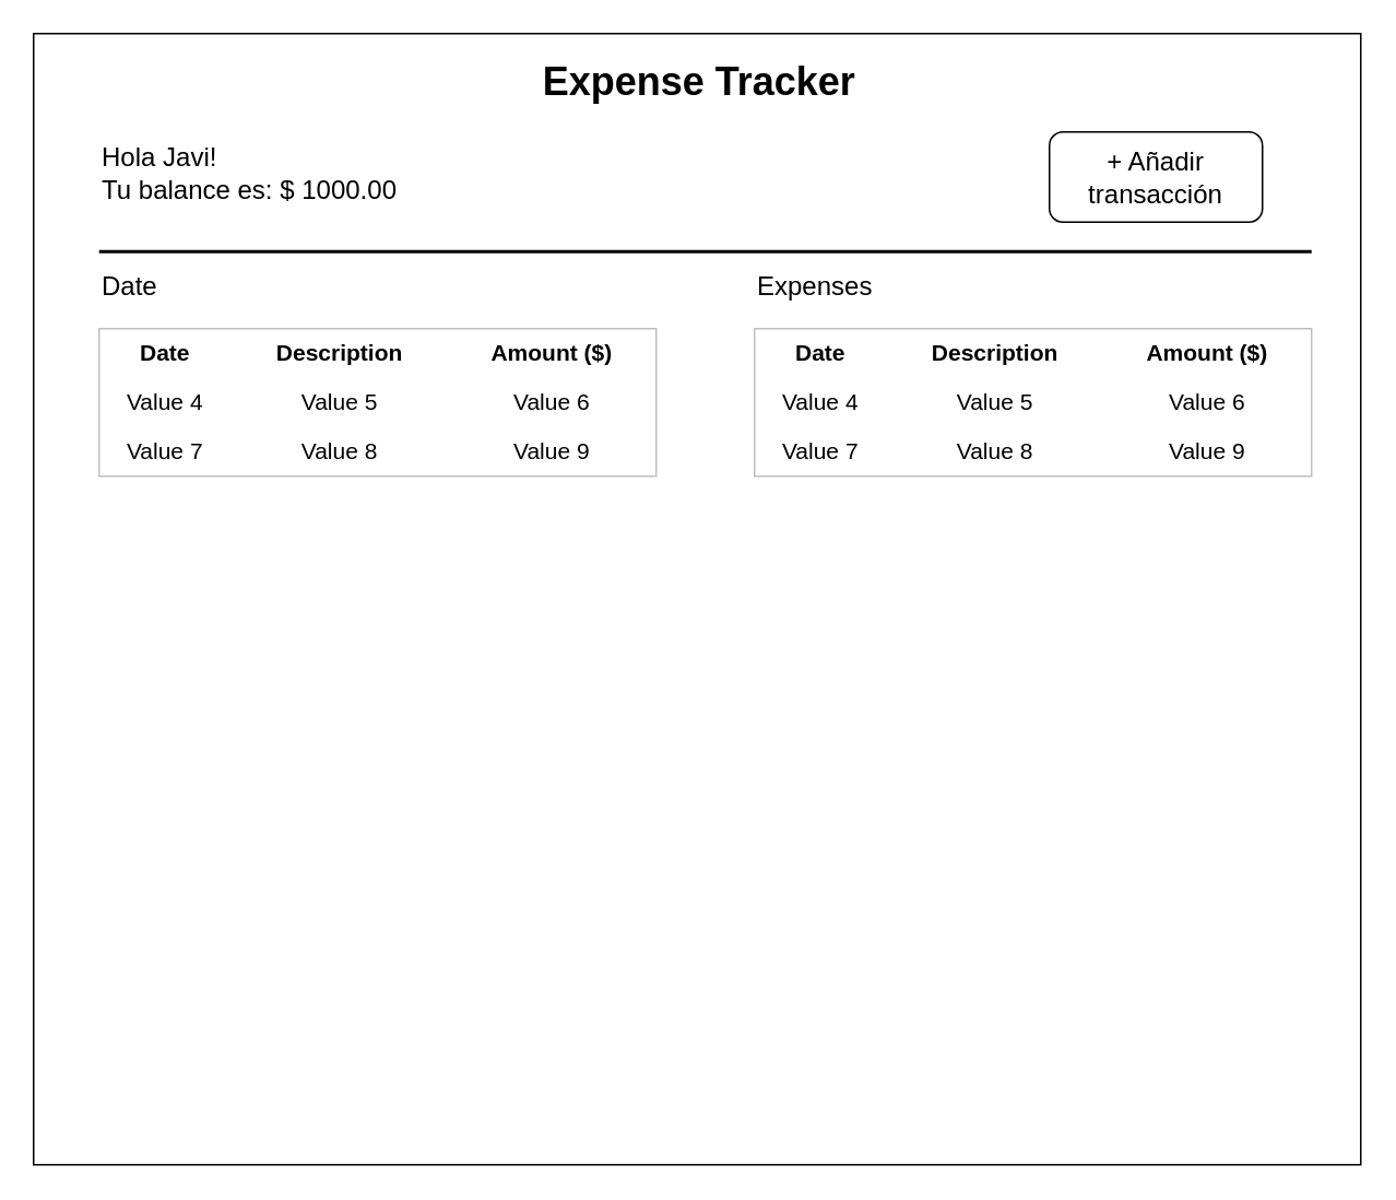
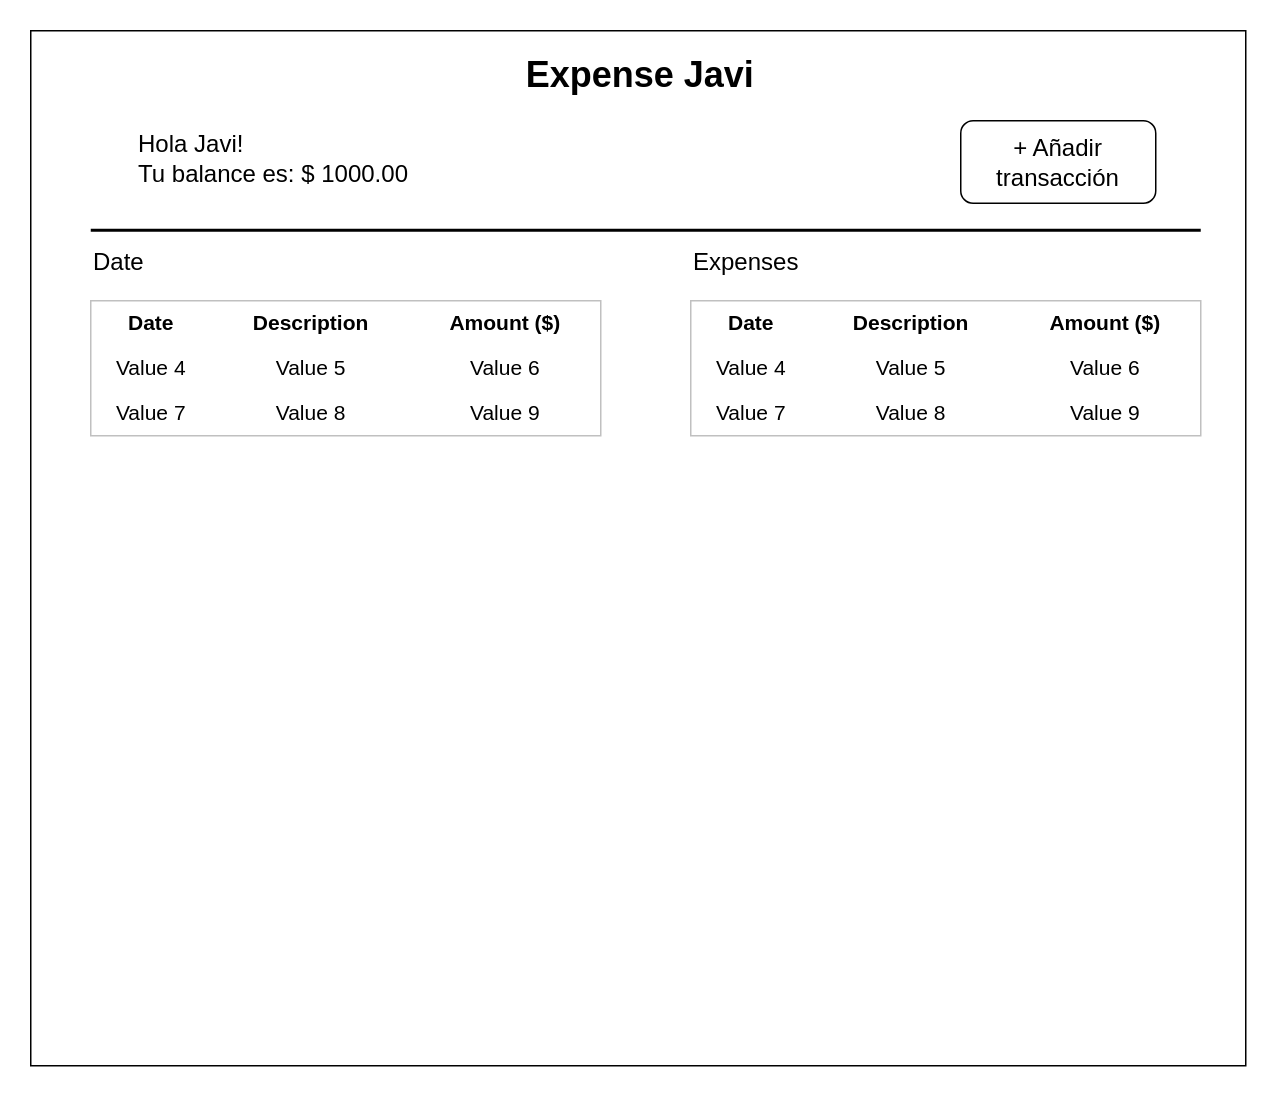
  <mxCell id="0" />
  <mxCell id="1" parent="0" />
  <mxCell id="2" value="" style="rounded=0;whiteSpace=wrap;html=1;" parent="1" vertex="1"><mxGeometry x="20" y="20" width="810" height="690" as="geometry" /></mxCell>
  <mxCell id="3" value="" style="line;strokeWidth=2;html=1;" parent="1" vertex="1"><mxGeometry x="60" y="148" width="740" height="10" as="geometry" /></mxCell>
  <mxCell id="4" value="Date" style="text;html=1;strokeColor=none;fillColor=none;align=left;verticalAlign=middle;whiteSpace=wrap;rounded=0;fontSize=16;" parent="1" vertex="1"><mxGeometry x="60" y="158" width="70" height="32" as="geometry" /></mxCell>
- <mxCell id="5" value="Hola Javi!&lt;br style=&quot;font-size: 16px&quot;&gt;Tu balance es: $ 1000.00" style="text;html=1;strokeColor=none;fillColor=none;align=left;verticalAlign=middle;whiteSpace=wrap;rounded=0;fontSize=16;" parent="1" vertex="1"><mxGeometry x="60" y="80" width="210" height="50" as="geometry" /></mxCell>
+ <mxCell id="5" value="Hola Javi!&lt;br style=&quot;font-size: 16px&quot;&gt;Tu balance es: $ 1000.00" style="text;html=1;strokeColor=none;fillColor=none;align=left;verticalAlign=middle;whiteSpace=wrap;rounded=0;fontSize=16;" parent="1" vertex="1"><mxGeometry x="90" y="80" width="210" height="50" as="geometry" /></mxCell>
  <mxCell id="6" value="+ Añadir transacción" style="rounded=1;whiteSpace=wrap;html=1;fontSize=16;" parent="1" vertex="1"><mxGeometry x="640" y="80" width="130" height="55" as="geometry" /></mxCell>
  <mxCell id="7" value="&lt;table border=&quot;0&quot; width=&quot;100%&quot; style=&quot;width: 100% ; height: 100% ; border-collapse: collapse ; font-size: 14px&quot; align=&quot;left&quot;&gt;&lt;tbody style=&quot;font-size: 14px&quot;&gt;&lt;tr style=&quot;font-size: 14px&quot;&gt;&lt;td align=&quot;center&quot; style=&quot;font-size: 14px&quot;&gt;&lt;b&gt;Date&lt;/b&gt;&lt;/td&gt;&lt;td align=&quot;center&quot; style=&quot;font-size: 14px&quot;&gt;&lt;b&gt;Description&lt;/b&gt;&lt;/td&gt;&lt;td align=&quot;center&quot; style=&quot;font-size: 14px&quot;&gt;&lt;b&gt;Amount ($)&lt;/b&gt;&lt;/td&gt;&lt;/tr&gt;&lt;tr style=&quot;font-size: 14px&quot;&gt;&lt;td align=&quot;center&quot; style=&quot;font-size: 14px&quot;&gt;Value 4&lt;/td&gt;&lt;td align=&quot;center&quot; style=&quot;font-size: 14px&quot;&gt;Value 5&lt;/td&gt;&lt;td align=&quot;center&quot; style=&quot;font-size: 14px&quot;&gt;Value 6&lt;/td&gt;&lt;/tr&gt;&lt;tr style=&quot;font-size: 14px&quot;&gt;&lt;td align=&quot;center&quot; style=&quot;font-size: 14px&quot;&gt;Value 7&lt;/td&gt;&lt;td align=&quot;center&quot; style=&quot;font-size: 14px&quot;&gt;Value 8&lt;/td&gt;&lt;td align=&quot;center&quot; style=&quot;font-size: 14px&quot;&gt;Value 9&lt;/td&gt;&lt;/tr&gt;&lt;/tbody&gt;&lt;/table&gt;" style="text;html=1;strokeColor=#c0c0c0;fillColor=none;overflow=fill;fontSize=14;" parent="1" vertex="1"><mxGeometry x="60" y="200" width="340" height="90" as="geometry" /></mxCell>
  <mxCell id="8" value="&lt;table border=&quot;0&quot; width=&quot;100%&quot; style=&quot;width: 100% ; height: 100% ; border-collapse: collapse ; font-size: 14px&quot; align=&quot;left&quot;&gt;&lt;tbody style=&quot;font-size: 14px&quot;&gt;&lt;tr style=&quot;font-size: 14px&quot;&gt;&lt;td align=&quot;center&quot; style=&quot;font-size: 14px&quot;&gt;&lt;b&gt;Date&lt;/b&gt;&lt;/td&gt;&lt;td align=&quot;center&quot; style=&quot;font-size: 14px&quot;&gt;&lt;b&gt;Description&lt;/b&gt;&lt;/td&gt;&lt;td align=&quot;center&quot; style=&quot;font-size: 14px&quot;&gt;&lt;b&gt;Amount ($)&lt;/b&gt;&lt;/td&gt;&lt;/tr&gt;&lt;tr style=&quot;font-size: 14px&quot;&gt;&lt;td align=&quot;center&quot; style=&quot;font-size: 14px&quot;&gt;Value 4&lt;/td&gt;&lt;td align=&quot;center&quot; style=&quot;font-size: 14px&quot;&gt;Value 5&lt;/td&gt;&lt;td align=&quot;center&quot; style=&quot;font-size: 14px&quot;&gt;Value 6&lt;/td&gt;&lt;/tr&gt;&lt;tr style=&quot;font-size: 14px&quot;&gt;&lt;td align=&quot;center&quot; style=&quot;font-size: 14px&quot;&gt;Value 7&lt;/td&gt;&lt;td align=&quot;center&quot; style=&quot;font-size: 14px&quot;&gt;Value 8&lt;/td&gt;&lt;td align=&quot;center&quot; style=&quot;font-size: 14px&quot;&gt;Value 9&lt;/td&gt;&lt;/tr&gt;&lt;/tbody&gt;&lt;/table&gt;" style="text;html=1;strokeColor=#c0c0c0;fillColor=none;overflow=fill;fontSize=14;" parent="1" vertex="1"><mxGeometry x="460" y="200" width="340" height="90" as="geometry" /></mxCell>
- <mxCell id="9" value="Expense Tracker" style="text;strokeColor=none;fillColor=none;html=1;fontSize=24;fontStyle=1;verticalAlign=middle;align=center;" parent="1" vertex="1"><mxGeometry x="323" y="30" width="205" height="40" as="geometry" /></mxCell>
+ <mxCell id="9" value="Expense Javi" style="text;strokeColor=none;fillColor=none;html=1;fontSize=24;fontStyle=1;verticalAlign=middle;align=center;" parent="1" vertex="1"><mxGeometry x="323" y="30" width="205" height="40" as="geometry" /></mxCell>
  <mxCell id="10" value="Expenses" style="text;html=1;strokeColor=none;fillColor=none;align=left;verticalAlign=middle;whiteSpace=wrap;rounded=0;fontSize=16;" parent="1" vertex="1"><mxGeometry x="460" y="158" width="70" height="32" as="geometry" /></mxCell>
